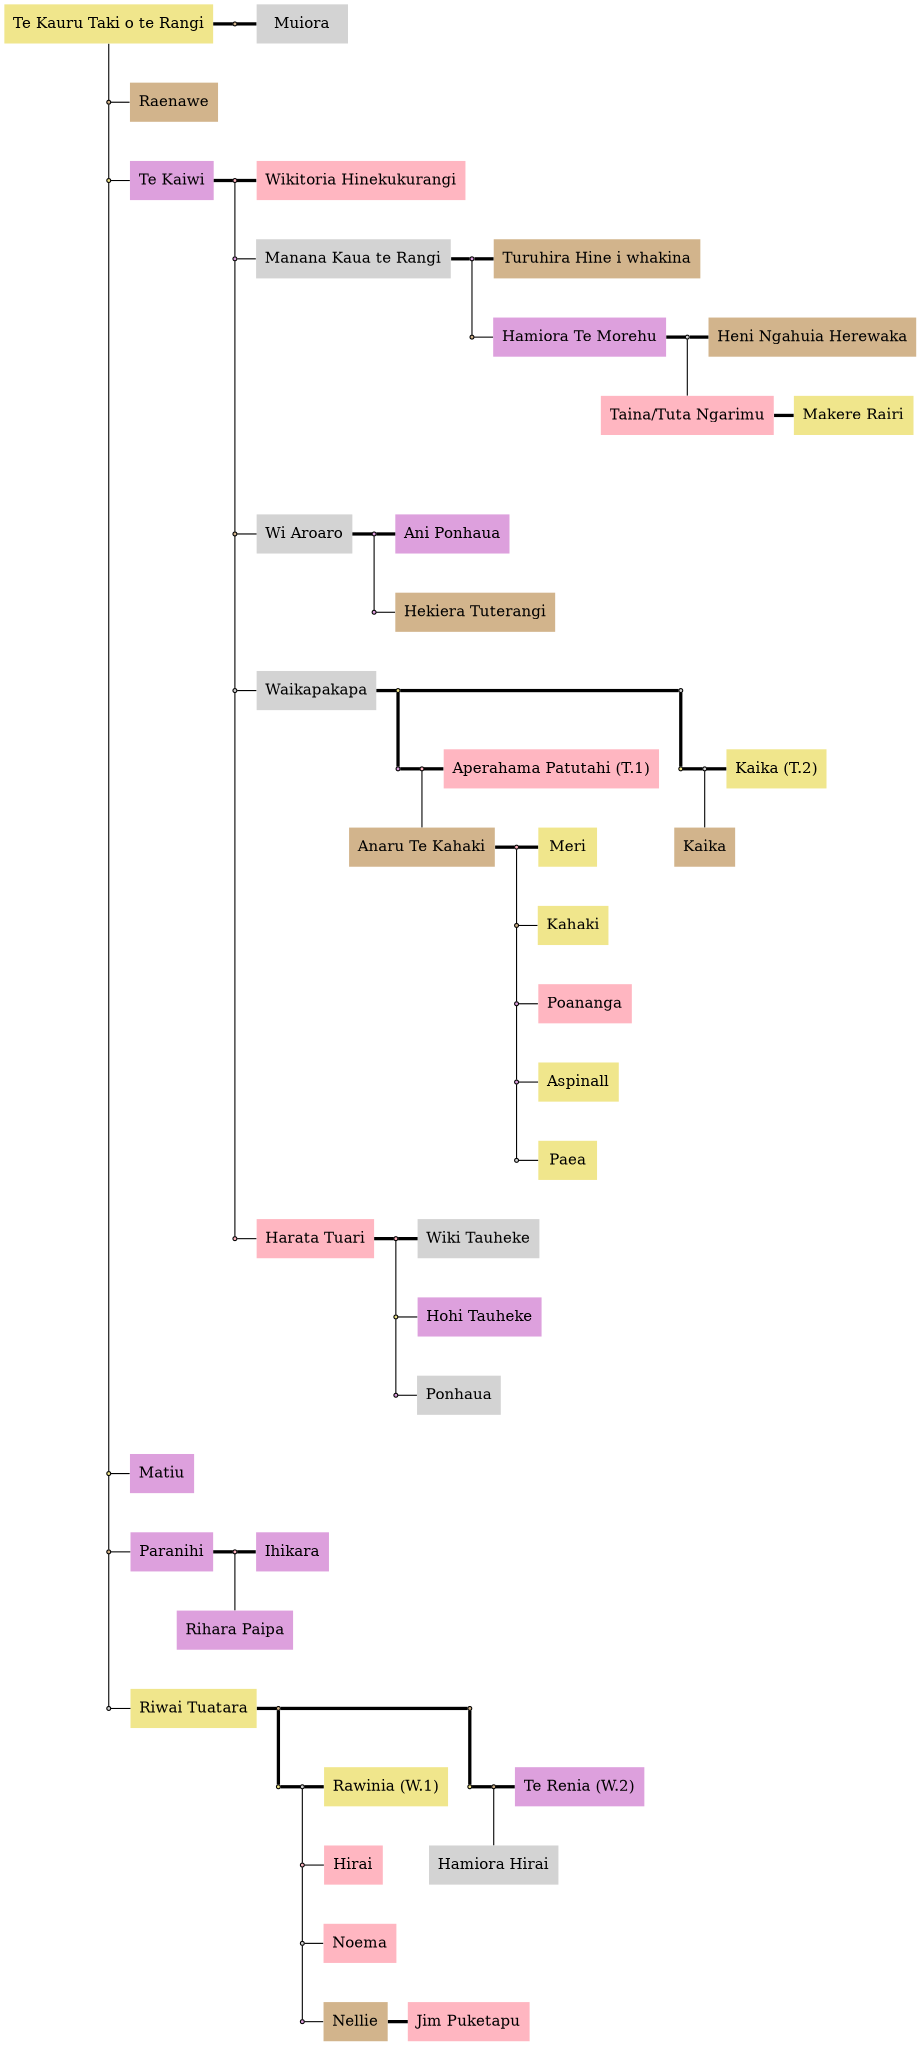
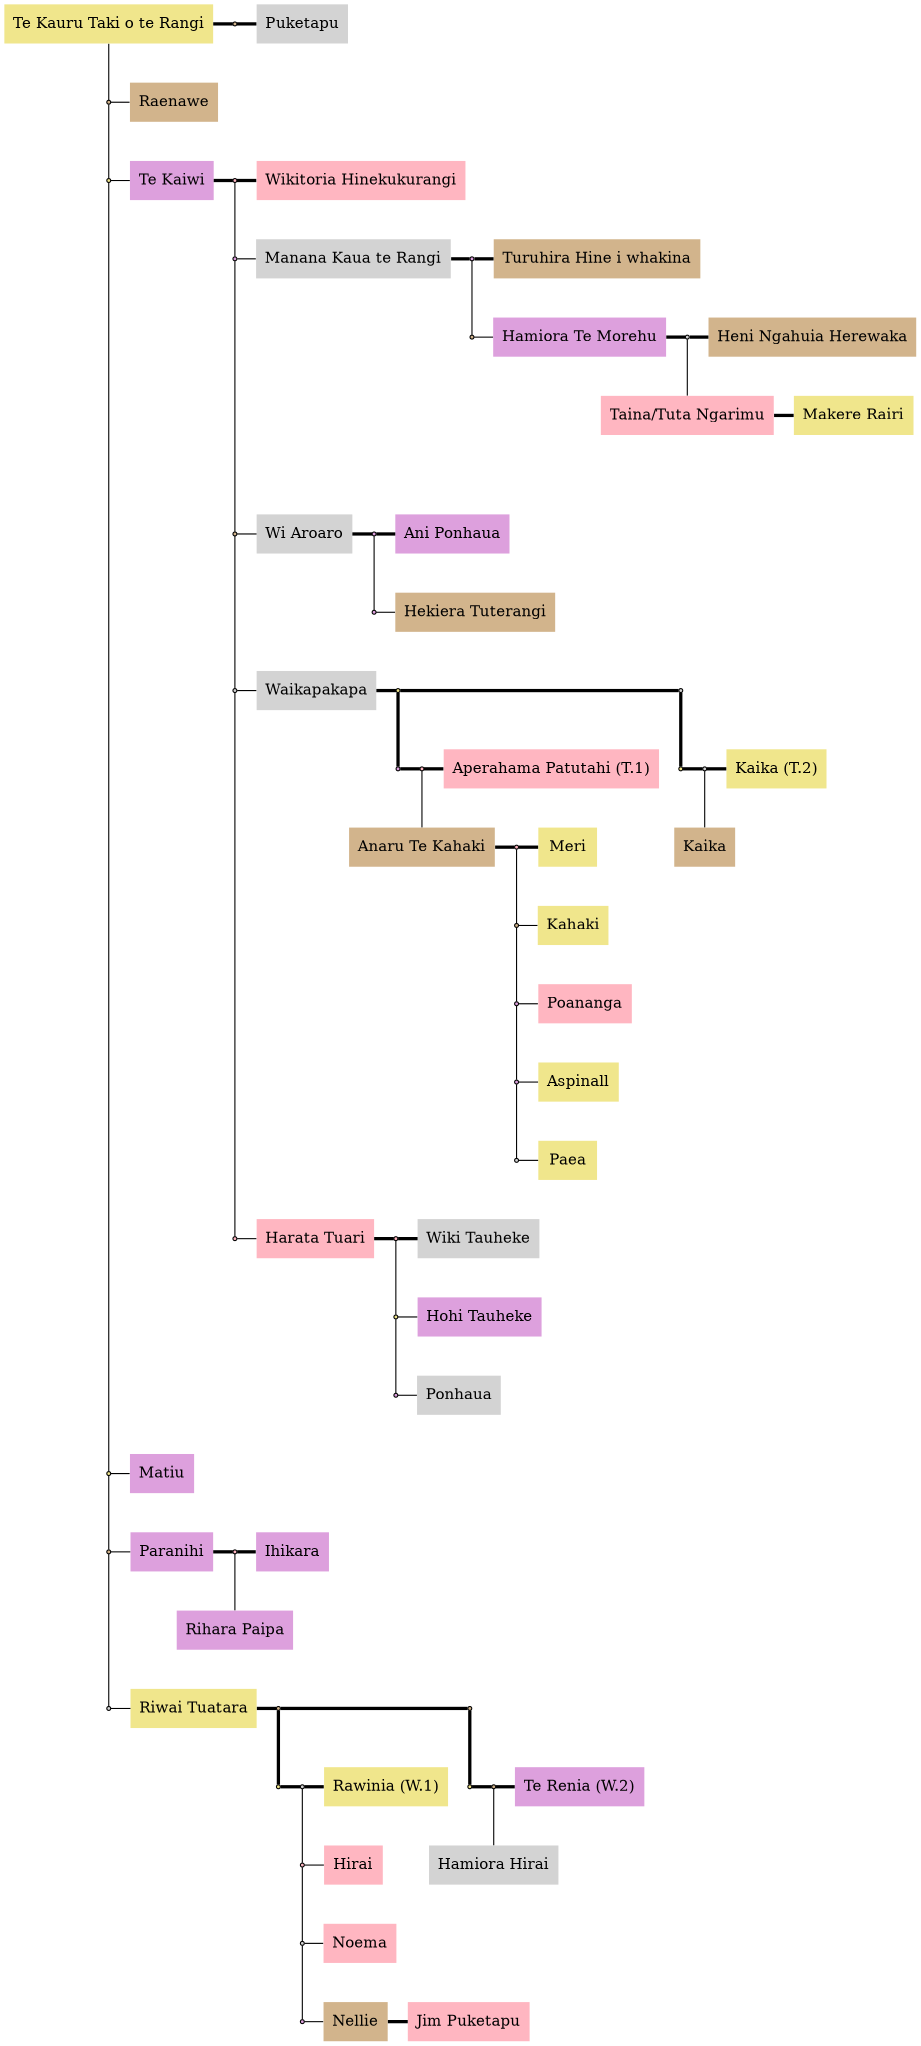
  graph {
    node [fillcolor=plum shape=plaintext style=filled]
    n1 [fillcolor=khaki label="Te Kauru Taki o te Rangi"]
    TeKauruTaki_Muiora [fillcolor=tan shape=point]
-   Muiora [fillcolor=lightgrey]
+   Muiora [fillcolor=lightgrey label=Puketapu]
    Raenawe_row [fillcolor=tan shape=point]
    Raenawe [fillcolor=tan]
    TeKaiwi_row [fillcolor=khaki shape=point]
    n7 [label="Te Kaiwi"]
    n8 [fillcolor=lightpink label="Wikitoria Hinekukurangi"]
    TeKaiwi_WikitoriaHinekukurangi [fillcolor=lightpink shape=point]
    MananaKauateRangi_row [shape=point]
    n11 [fillcolor=lightgrey label="Manana Kaua te Rangi"]
    n12 [fillcolor=tan label="Turuhira Hine i whakina"]
    MananaKauateRangi_TuruhiraHineiwhakina [shape=point]
    HamioraTeMorehu_row [fillcolor=tan shape=point]
    n15 [label="Hamiora Te Morehu"]
    n16 [fillcolor=tan label="Heni Ngahuia Herewaka"]
    HamioraTeMorehu_HeniNgahuiaHerewaka [fillcolor=lightgrey shape=point]
    n18 [fillcolor=lightpink label="Taina/Tuta Ngarimu"]
    n19 [fillcolor=khaki label="Makere Rairi"]
    WiAroaro_row [fillcolor=tan shape=point]
    n21 [fillcolor=lightgrey label="Wi Aroaro"]
    n22 [label="Ani Ponhaua"]
    WiAroaro_AniPonhaua [shape=point]
    HekieraTuterangi_row [shape=point]
    n25 [fillcolor=tan label="Hekiera Tuterangi"]
    Waikapakapa_row [fillcolor=lightgrey shape=point]
    n27 [fillcolor=lightgrey label=Waikapakapa]
    Waikapakapa_AperahamaPatutahi_marriage_branch [fillcolor=khaki shape=point]
    n29 [fillcolor=tan label="Anaru Te Kahaki"]
    AnaruTeKahaki_Meri [fillcolor=lightpink shape=point]
    n31 [fillcolor=khaki label=Meri]
    Kahaki_row [fillcolor=tan shape=point]
    Kahaki [fillcolor=khaki]
    Poananga_row [shape=point]
    Poananga [fillcolor=lightpink]
    Aspinall_row [shape=point]
    Aspinall [fillcolor=khaki]
    Paea_row [fillcolor=lightgrey shape=point]
    Paea [fillcolor=khaki]
    Waikapakapa_Kaika_marriage_branch [fillcolor=lightgrey shape=point]
    n41 [fillcolor=lightpink label="Aperahama Patutahi (T.1)"]
    Waikapakapa_AperahamaPatutahi_marriage [shape=point]
    Waikapakapa_AperahamaPatutahi [fillcolor=lightpink shape=point]
    Waikapakapa_Kaika [fillcolor=lightgrey shape=point]
    n45 [fillcolor=khaki label="Kaika (T.2)"]
    Waikapakapa_Kaika_marriage [fillcolor=khaki shape=point]
    HarataTuari_row [fillcolor=lightpink shape=point]
    n48 [fillcolor=lightpink label="Harata Tuari"]
    HarataTuari_WikiTauheke [fillcolor=lightpink shape=point]
    n50 [fillcolor=lightgrey label="Wiki Tauheke"]
    HohiTauheke_row [fillcolor=khaki shape=point]
    n52 [label="Hohi Tauheke"]
    Ngatai_row [shape=point]
    n54 [fillcolor=lightgrey label=Ponhaua]
    Matiu_row [fillcolor=khaki shape=point]
    Matiu
    Paranihi_row [fillcolor=tan shape=point]
    Paranihi
    Ihikara
    Paranihi_Ihikara [fillcolor=lightpink shape=point]
    RiwaiTuatara_row [fillcolor=lightgrey shape=point]
    n62 [fillcolor=khaki label="Riwai Tuatara"]
    RiwaiTuatara_Rawinia_marriage_branch [fillcolor=tan shape=point]
    RiwaiTuatara_TeRenia_marriage_branch [fillcolor=tan shape=point]
    n65 [fillcolor=khaki label="Rawinia (W.1)"]
    RiwaiTuatara_Rawinia_marriage [fillcolor=khaki shape=point]
    RiwaiTuatara_Rawinia [fillcolor=lightgrey shape=point]
    n68 [label="Te Renia (W.2)"]
    RiwaiTuatara_TeRenia_marriage [fillcolor=khaki shape=point]
    RiwaiTuatara_TeRenia [fillcolor=tan shape=point]
    Hirai_row [fillcolor=lightpink shape=point]
    Hirai [fillcolor=lightpink]
    Noema_row [fillcolor=lightgrey shape=point]
    Noema [fillcolor=lightpink]
    Nellie_row [shape=point]
    Nellie [fillcolor=tan]
    n77 [fillcolor=lightpink label="Jim Puketapu"]
    n78 [fillcolor=tan label=Kaika]
    n79 [label="Rihara Paipa"]
    n80 [fillcolor=lightgrey label="Hamiora Hirai"]
    subgraph sub_1 {
      rank=same
      n1
      TeKauruTaki_Muiora
      Muiora
    }
    subgraph sub_2 {
      rank=same
      Raenawe_row
      Raenawe
    }
    subgraph sub_3 {
      rank=same
      TeKaiwi_row
      n7
    }
    subgraph sub_4 {
      rank=same
      n7
      n8
      TeKaiwi_WikitoriaHinekukurangi
    }
    subgraph sub_5 {
      rank=same
      MananaKauateRangi_row
      n11
    }
    subgraph sub_6 {
      rank=same
      n11
      n12
      MananaKauateRangi_TuruhiraHineiwhakina
    }
    subgraph sub_7 {
      rank=same
      HamioraTeMorehu_row
      n15
    }
    subgraph sub_8 {
      rank=same
      n15
      n16
      HamioraTeMorehu_HeniNgahuiaHerewaka
    }
    subgraph sub_9 {
      rank=same
      n18
      n19
    }
    subgraph sub_10 {
      rank=same
      WiAroaro_row
      n21
    }
    subgraph sub_11 {
      rank=same
      n21
      n22
      WiAroaro_AniPonhaua
    }
    subgraph sub_12 {
      rank=same
      HekieraTuterangi_row
      n25
    }
    subgraph sub_13 {
      rank=same
      Waikapakapa_row
      n27
    }
    subgraph sub_14 {
      rank=same
      n27
      Waikapakapa_AperahamaPatutahi_marriage_branch
    }
    subgraph sub_15 {
      rank=same
      n29
      AnaruTeKahaki_Meri
      n31
    }
    subgraph sub_16 {
      rank=same
      Kahaki_row
      Kahaki
    }
    subgraph sub_17 {
      rank=same
      Poananga_row
      Poananga
    }
    subgraph sub_18 {
      rank=same
      Aspinall_row
      Aspinall
    }
    subgraph sub_19 {
      rank=same
      Paea_row
      Paea
    }
    subgraph sub_20 {
      rank=same
      n27
      Waikapakapa_Kaika_marriage_branch
    }
    subgraph sub_21 {
      rank=same
      n41
      Waikapakapa_AperahamaPatutahi_marriage
      Waikapakapa_AperahamaPatutahi
      Waikapakapa_Kaika
      n45
      Waikapakapa_Kaika_marriage
    }
    subgraph sub_22 {
      rank=same
      HarataTuari_row
      n48
    }
    subgraph sub_23 {
      rank=same
      n48
      HarataTuari_WikiTauheke
      n50
    }
    subgraph sub_24 {
      rank=same
      HohiTauheke_row
      n52
    }
    subgraph sub_25 {
      rank=same
      Ngatai_row
      n54
    }
    subgraph sub_26 {
      rank=same
      Matiu_row
      Matiu
    }
    subgraph sub_27 {
      rank=same
      Paranihi_row
      Paranihi
    }
    subgraph sub_28 {
      rank=same
      Paranihi
      Ihikara
      Paranihi_Ihikara
    }
    subgraph sub_29 {
      rank=same
      RiwaiTuatara_row
      n62
    }
    subgraph sub_30 {
      rank=same
      n62
      RiwaiTuatara_Rawinia_marriage_branch
    }
    subgraph sub_31 {
      rank=same
      n62
      RiwaiTuatara_TeRenia_marriage_branch
    }
    subgraph sub_32 {
      rank=same
      n65
      RiwaiTuatara_Rawinia_marriage
      RiwaiTuatara_Rawinia
      n68
      RiwaiTuatara_TeRenia_marriage
      RiwaiTuatara_TeRenia
    }
    subgraph sub_33 {
      rank=same
      Hirai_row
      Hirai
    }
    subgraph sub_34 {
      rank=same
      Noema_row
      Noema
    }
    subgraph sub_35 {
      rank=same
      Nellie_row
      Nellie
    }
    subgraph sub_36 {
      rank=same
      Nellie
      n77
    }
    n1 -- TeKauruTaki_Muiora [penwidth=3]
    n1 -- Raenawe_row
    TeKauruTaki_Muiora -- Muiora [penwidth=3]
    Raenawe_row -- Raenawe
    Raenawe_row -- TeKaiwi_row
    TeKaiwi_row -- n7
    TeKaiwi_row -- Matiu_row [minlen=17]
    n7 -- TeKaiwi_WikitoriaHinekukurangi [penwidth=3]
    TeKaiwi_WikitoriaHinekukurangi -- n8 [penwidth=3]
    TeKaiwi_WikitoriaHinekukurangi -- MananaKauateRangi_row
    MananaKauateRangi_row -- n11
    MananaKauateRangi_row -- WiAroaro_row [minlen=4]
    n11 -- MananaKauateRangi_TuruhiraHineiwhakina [penwidth=3]
    MananaKauateRangi_TuruhiraHineiwhakina -- n12 [penwidth=3]
    MananaKauateRangi_TuruhiraHineiwhakina -- HamioraTeMorehu_row
    HamioraTeMorehu_row -- n15
    n15 -- HamioraTeMorehu_HeniNgahuiaHerewaka [penwidth=3]
    HamioraTeMorehu_HeniNgahuiaHerewaka -- n16 [penwidth=3]
    HamioraTeMorehu_HeniNgahuiaHerewaka -- n18
    n18 -- n19 [penwidth=3]
    WiAroaro_row -- n21
    WiAroaro_row -- Waikapakapa_row [minlen=2]
    n21 -- WiAroaro_AniPonhaua [penwidth=3]
    WiAroaro_AniPonhaua -- n22 [penwidth=3]
    WiAroaro_AniPonhaua -- HekieraTuterangi_row
    HekieraTuterangi_row -- n25
    Waikapakapa_row -- n27
    Waikapakapa_row -- HarataTuari_row [minlen=7]
    n27 -- Waikapakapa_AperahamaPatutahi_marriage_branch [penwidth=3]
    Waikapakapa_AperahamaPatutahi_marriage_branch -- Waikapakapa_Kaika_marriage_branch [penwidth=3]
    Waikapakapa_AperahamaPatutahi_marriage_branch -- Waikapakapa_AperahamaPatutahi_marriage [penwidth=3 weight=10]
    n29 -- AnaruTeKahaki_Meri [penwidth=3]
    AnaruTeKahaki_Meri -- n31 [penwidth=3]
    AnaruTeKahaki_Meri -- Kahaki_row
    Kahaki_row -- Kahaki
    Kahaki_row -- Poananga_row
    Poananga_row -- Poananga
    Poananga_row -- Aspinall_row
    Aspinall_row -- Aspinall
    Aspinall_row -- Paea_row
    Paea_row -- Paea
    Waikapakapa_Kaika_marriage_branch -- Waikapakapa_Kaika_marriage [penwidth=3 weight=10]
    Waikapakapa_AperahamaPatutahi_marriage -- Waikapakapa_AperahamaPatutahi [penwidth=3]
    Waikapakapa_AperahamaPatutahi -- n29
    Waikapakapa_AperahamaPatutahi -- n41 [penwidth=3]
    Waikapakapa_Kaika -- n45 [penwidth=3]
    Waikapakapa_Kaika -- n78
    Waikapakapa_Kaika_marriage -- Waikapakapa_Kaika [penwidth=3]
    HarataTuari_row -- n48
    n48 -- HarataTuari_WikiTauheke [penwidth=3]
    HarataTuari_WikiTauheke -- n50 [penwidth=3]
    HarataTuari_WikiTauheke -- HohiTauheke_row
    HohiTauheke_row -- n52
    HohiTauheke_row -- Ngatai_row
    Ngatai_row -- n54
    Matiu_row -- Matiu
    Matiu_row -- Paranihi_row
    Paranihi_row -- Paranihi
    Paranihi_row -- RiwaiTuatara_row [minlen=2]
    Paranihi -- Paranihi_Ihikara [penwidth=3]
    Paranihi_Ihikara -- Ihikara [penwidth=3]
    Paranihi_Ihikara -- n79
    RiwaiTuatara_row -- n62
    n62 -- RiwaiTuatara_Rawinia_marriage_branch [penwidth=3]
    RiwaiTuatara_Rawinia_marriage_branch -- RiwaiTuatara_TeRenia_marriage_branch [penwidth=3]
    RiwaiTuatara_Rawinia_marriage_branch -- RiwaiTuatara_Rawinia_marriage [penwidth=3 weight=10]
    RiwaiTuatara_TeRenia_marriage_branch -- RiwaiTuatara_TeRenia_marriage [penwidth=3 weight=10]
    RiwaiTuatara_Rawinia_marriage -- RiwaiTuatara_Rawinia [penwidth=3]
    RiwaiTuatara_Rawinia -- n65 [penwidth=3]
    RiwaiTuatara_Rawinia -- Hirai_row
    RiwaiTuatara_TeRenia_marriage -- RiwaiTuatara_TeRenia [penwidth=3]
    RiwaiTuatara_TeRenia -- n68 [penwidth=3]
    RiwaiTuatara_TeRenia -- n80
    Hirai_row -- Hirai
    Hirai_row -- Noema_row
    Noema_row -- Noema
    Noema_row -- Nellie_row
    Nellie_row -- Nellie
    Nellie -- n77 [penwidth=3]
  }
